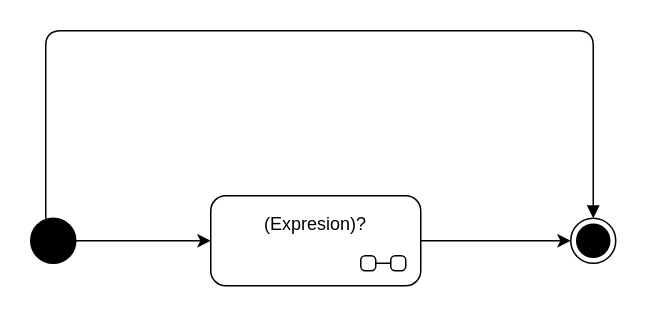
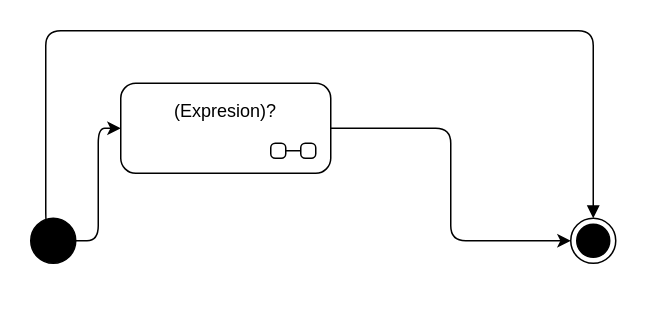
  <mxCell id="0" />
  <mxCell id="1" parent="0" />
  <mxCell id="2" style="edgeStyle=orthogonalEdgeStyle;html=1;exitX=1;exitY=0.5;exitDx=0;exitDy=0;entryX=0;entryY=0.5;entryDx=0;entryDy=0;" edge="1" parent="1" source="3" target="6"><mxGeometry relative="1" as="geometry" /></mxCell>
- <mxCell id="3" value="(Expresion)?" style="shape=umlState;rounded=1;verticalAlign=top;spacingTop=5;umlStateSymbol=collapseState;absoluteArcSize=1;arcSize=10;" vertex="1" parent="1"><mxGeometry x="140" y="130" width="140" height="60" as="geometry" /></mxCell>
+ <mxCell id="3" value="(Expresion)?" style="shape=umlState;rounded=1;verticalAlign=top;spacingTop=5;umlStateSymbol=collapseState;absoluteArcSize=1;arcSize=10;" vertex="1" parent="1"><mxGeometry x="80" y="55" width="140" height="60" as="geometry" /></mxCell>
  <mxCell id="4" style="edgeStyle=orthogonalEdgeStyle;html=1;exitX=1;exitY=0.5;exitDx=0;exitDy=0;entryX=0;entryY=0.5;entryDx=0;entryDy=0;" edge="1" parent="1" source="5" target="3"><mxGeometry relative="1" as="geometry" /></mxCell>
  <mxCell id="5" value="" style="ellipse;fillColor=strokeColor;" vertex="1" parent="1"><mxGeometry x="20" y="145" width="30" height="30" as="geometry" /></mxCell>
  <mxCell id="6" value="" style="ellipse;html=1;shape=endState;fillColor=strokeColor;" vertex="1" parent="1"><mxGeometry x="380" y="145" width="30" height="30" as="geometry" /></mxCell>
  <mxCell id="7" value="" style="html=1;verticalAlign=bottom;labelBackgroundColor=none;endArrow=block;endFill=1;edgeStyle=orthogonalEdgeStyle;exitX=0.5;exitY=0;exitDx=0;exitDy=0;" edge="1" parent="1" source="5" target="6"><mxGeometry width="160" relative="1" as="geometry"><mxPoint x="30" y="90" as="sourcePoint" /><mxPoint x="400" y="80" as="targetPoint" /><Array as="points"><mxPoint x="30" y="150" /><mxPoint x="30" y="20" /><mxPoint x="395" y="20" /></Array></mxGeometry></mxCell>
